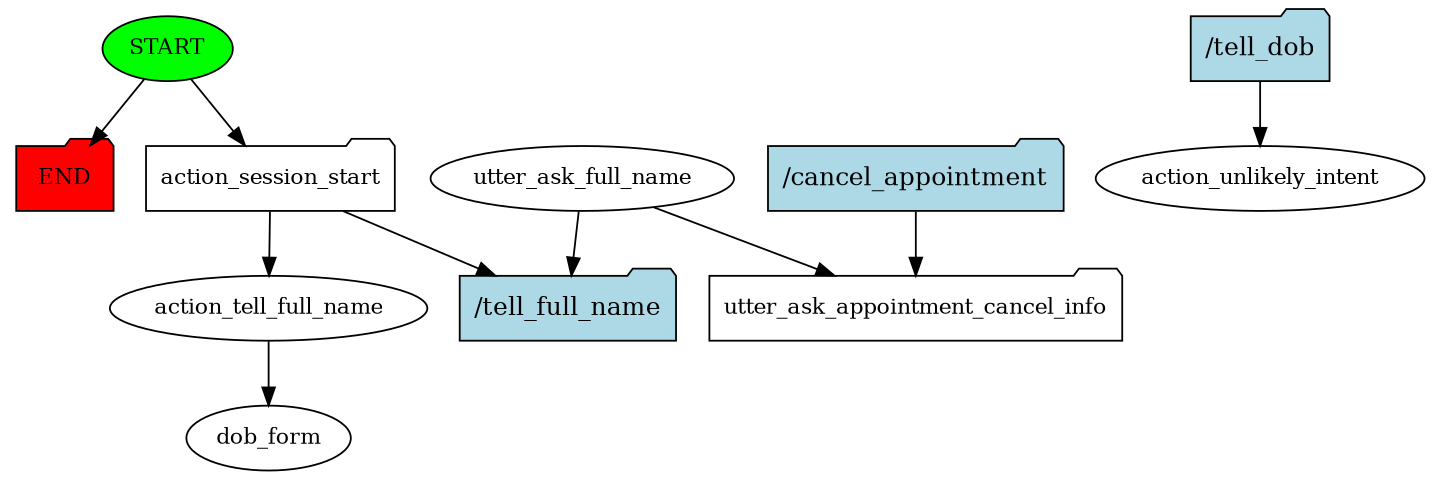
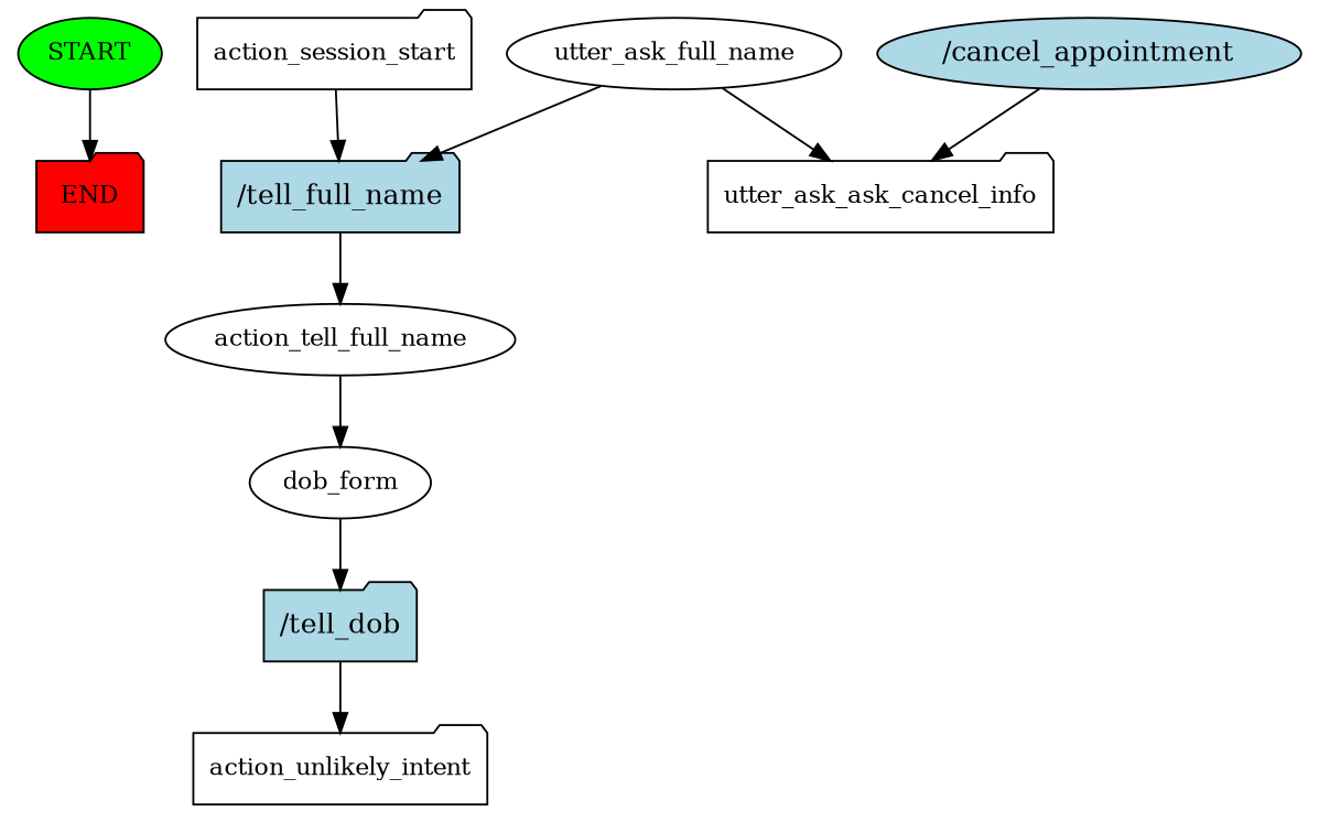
  digraph {
    node [fontsize=12 shape=folder]
    n1 [fillcolor=green label=START shape=ellipse style=filled]
    n2 [fillcolor=red label=END style=filled]
    n3 [label=action_session_start]
    n4 [fillcolor=lightblue label="/tell_full_name" style=filled fontsize=""]
-   n5 [fillcolor=lightblue label="/cancel_appointment" style=filled fontsize=""]
-   n6 [label=utter_ask_appointment_cancel_info]
+   n5 [fillcolor=lightblue label="/cancel_appointment" shape=ellipse style=filled fontsize=""]
+   n6 [label=utter_ask_ask_cancel_info]
    n7 [label=utter_ask_full_name shape=ellipse]
    n8 [label=action_tell_full_name shape=ellipse]
    n9 [label=dob_form shape=ellipse]
    n10 [fillcolor=lightblue label="/tell_dob" style=filled fontsize=""]
-   n11 [label=action_unlikely_intent shape=ellipse]
+   n11 [label=action_unlikely_intent]
    n1 -> n2
-   n1 -> n3
    n3 -> n4
-   n3 -> n8
+   n4 -> n8
    n5 -> n6
    n7 -> n4
    n7 -> n6
    n8 -> n9
+   n9 -> n10
    n10 -> n11
  }
